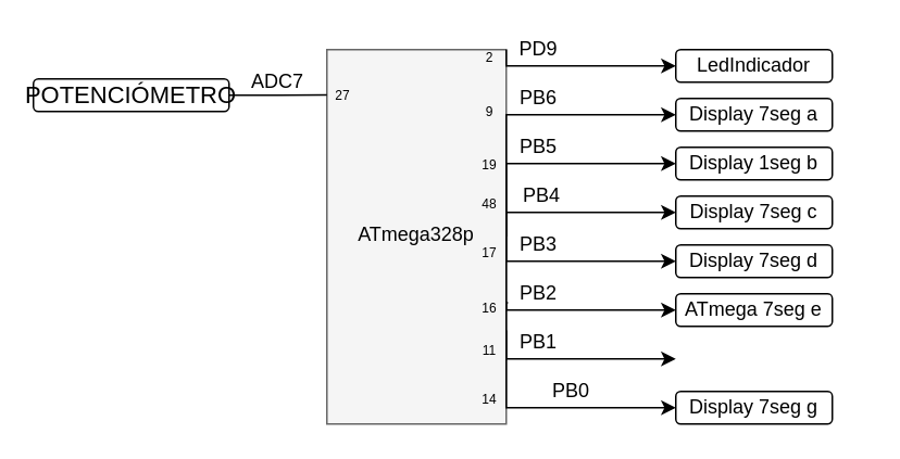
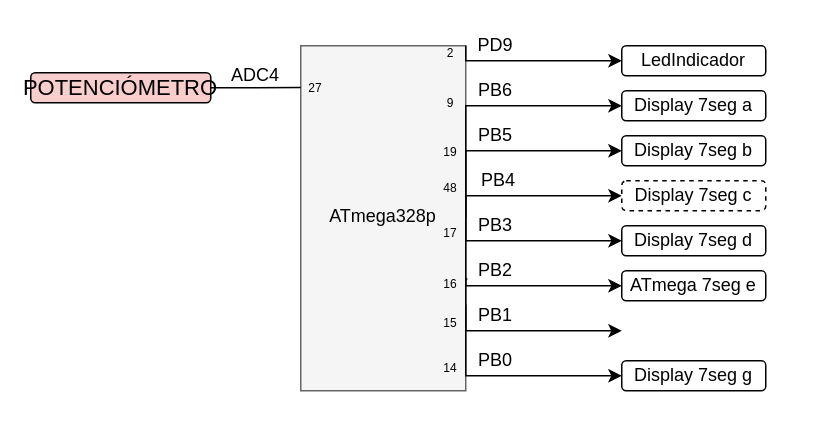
  <mxCell id="0" />
  <mxCell id="1" parent="0" />
  <mxCell id="2" value="" style="group" parent="1" vertex="1" connectable="0"><mxGeometry x="200" y="30" width="330" height="230" as="geometry" /></mxCell>
  <mxCell id="3" value="Display 7seg a" style="rounded=1;whiteSpace=wrap;html=1;" parent="2" vertex="1"><mxGeometry x="214" y="30" width="96" height="20" as="geometry" /></mxCell>
  <mxCell id="4" value="" style="group" parent="2" vertex="1" connectable="0"><mxGeometry width="110" height="230" as="geometry" /></mxCell>
  <mxCell id="5" value="" style="rounded=0;whiteSpace=wrap;html=1;fillColor=#f5f5f5;strokeColor=#666666;fontColor=#333333;" parent="4" vertex="1"><mxGeometry width="110.0" height="230" as="geometry" /></mxCell>
  <mxCell id="6" value="ATmega328p" style="text;html=1;strokeColor=none;fillColor=none;align=center;verticalAlign=middle;whiteSpace=wrap;rounded=0;" parent="4" vertex="1"><mxGeometry x="9.167" y="97.147" width="91.667" height="32.857" as="geometry" /></mxCell>
  <mxCell id="7" value="9" style="text;html=1;strokeColor=none;fillColor=none;align=center;verticalAlign=middle;whiteSpace=wrap;rounded=0;fontSize=8;" parent="4" vertex="1"><mxGeometry x="90" y="32.86" width="20" height="10" as="geometry" /></mxCell>
  <mxCell id="8" value="19" style="text;html=1;strokeColor=none;fillColor=none;align=center;verticalAlign=middle;whiteSpace=wrap;rounded=0;fontSize=8;" parent="4" vertex="1"><mxGeometry x="90" y="65.71" width="20" height="10" as="geometry" /></mxCell>
  <mxCell id="9" value="48" style="text;html=1;strokeColor=none;fillColor=none;align=center;verticalAlign=middle;whiteSpace=wrap;rounded=0;fontSize=8;" parent="4" vertex="1"><mxGeometry x="90" y="90" width="20" height="10" as="geometry" /></mxCell>
  <mxCell id="10" value="17" style="text;html=1;strokeColor=none;fillColor=none;align=center;verticalAlign=middle;whiteSpace=wrap;rounded=0;fontSize=8;" parent="4" vertex="1"><mxGeometry x="90" y="120" width="20" height="10" as="geometry" /></mxCell>
  <mxCell id="11" value="16" style="text;html=1;strokeColor=none;fillColor=none;align=center;verticalAlign=middle;whiteSpace=wrap;rounded=0;fontSize=8;" parent="4" vertex="1"><mxGeometry x="90" y="154.29" width="20" height="10" as="geometry" /></mxCell>
- <mxCell id="12" value="11" style="text;html=1;strokeColor=none;fillColor=none;align=center;verticalAlign=middle;whiteSpace=wrap;rounded=0;fontSize=8;" parent="4" vertex="1"><mxGeometry x="90" y="180" width="20" height="10" as="geometry" /></mxCell>
+ <mxCell id="12" value="15" style="text;html=1;strokeColor=none;fillColor=none;align=center;verticalAlign=middle;whiteSpace=wrap;rounded=0;fontSize=8;" parent="4" vertex="1"><mxGeometry x="90" y="180" width="20" height="10" as="geometry" /></mxCell>
  <mxCell id="13" value="14" style="text;html=1;strokeColor=none;fillColor=none;align=center;verticalAlign=middle;whiteSpace=wrap;rounded=0;fontSize=8;" parent="4" vertex="1"><mxGeometry x="90" y="210" width="20" height="10" as="geometry" /></mxCell>
  <mxCell id="14" value="27" style="text;html=1;strokeColor=none;fillColor=none;align=center;verticalAlign=middle;whiteSpace=wrap;rounded=0;fontSize=8;" parent="4" vertex="1"><mxGeometry x="1.599e-14" y="22.86" width="20" height="10" as="geometry" /></mxCell>
  <mxCell id="15" value="2" style="text;html=1;strokeColor=none;fillColor=none;align=center;verticalAlign=middle;whiteSpace=wrap;rounded=0;fontSize=8;" vertex="1" parent="4"><mxGeometry x="90" width="20" height="10" as="geometry" /></mxCell>
  <mxCell id="16" style="edgeStyle=orthogonalEdgeStyle;rounded=0;orthogonalLoop=1;jettySize=auto;html=1;exitX=1;exitY=0.5;exitDx=0;exitDy=0;entryX=0;entryY=0.5;entryDx=0;entryDy=0;" parent="2" source="5" target="3" edge="1"><mxGeometry relative="1" as="geometry"><Array as="points"><mxPoint x="110" y="40" /></Array></mxGeometry></mxCell>
  <mxCell id="17" style="edgeStyle=orthogonalEdgeStyle;rounded=0;orthogonalLoop=1;jettySize=auto;html=1;exitX=1;exitY=0.5;exitDx=0;exitDy=0;" parent="2" source="5" edge="1"><mxGeometry relative="1" as="geometry"><Array as="points"><mxPoint x="110" y="70" /></Array><mxPoint x="214" y="70.029" as="targetPoint" /></mxGeometry></mxCell>
  <mxCell id="18" style="edgeStyle=orthogonalEdgeStyle;rounded=0;orthogonalLoop=1;jettySize=auto;html=1;exitX=1;exitY=0.5;exitDx=0;exitDy=0;entryX=0;entryY=0.5;entryDx=0;entryDy=0;" parent="2" source="5" edge="1"><mxGeometry relative="1" as="geometry"><Array as="points"><mxPoint x="110" y="100" /></Array><mxPoint x="214" y="100" as="targetPoint" /></mxGeometry></mxCell>
  <mxCell id="19" style="edgeStyle=orthogonalEdgeStyle;rounded=0;orthogonalLoop=1;jettySize=auto;html=1;exitX=1;exitY=0.5;exitDx=0;exitDy=0;entryX=0;entryY=0.5;entryDx=0;entryDy=0;" parent="2" source="5" edge="1"><mxGeometry relative="1" as="geometry"><Array as="points"><mxPoint x="110" y="130" /></Array><mxPoint x="214" y="130" as="targetPoint" /></mxGeometry></mxCell>
  <mxCell id="20" style="edgeStyle=orthogonalEdgeStyle;rounded=0;orthogonalLoop=1;jettySize=auto;html=1;exitX=1.01;exitY=0.676;exitDx=0;exitDy=0;entryX=0;entryY=0.5;entryDx=0;entryDy=0;exitPerimeter=0;" parent="2" source="5" edge="1"><mxGeometry relative="1" as="geometry"><Array as="points"><mxPoint x="110" y="156" /><mxPoint x="110" y="160" /></Array><mxPoint x="214" y="160" as="targetPoint" /></mxGeometry></mxCell>
  <mxCell id="21" style="edgeStyle=orthogonalEdgeStyle;rounded=0;orthogonalLoop=1;jettySize=auto;html=1;exitX=1;exitY=0.75;exitDx=0;exitDy=0;" parent="2" source="5" edge="1"><mxGeometry relative="1" as="geometry"><Array as="points"><mxPoint x="110" y="190" /></Array><mxPoint x="214" y="190.029" as="targetPoint" /></mxGeometry></mxCell>
  <mxCell id="22" style="edgeStyle=orthogonalEdgeStyle;rounded=0;orthogonalLoop=1;jettySize=auto;html=1;exitX=1;exitY=0.5;exitDx=0;exitDy=0;entryX=0;entryY=0.5;entryDx=0;entryDy=0;" parent="2" source="5" edge="1"><mxGeometry relative="1" as="geometry"><Array as="points"><mxPoint x="110" y="220" /></Array><mxPoint x="214" y="220" as="targetPoint" /></mxGeometry></mxCell>
  <mxCell id="23" value="PB4" style="text;html=1;strokeColor=none;fillColor=none;align=center;verticalAlign=middle;whiteSpace=wrap;rounded=0;" parent="2" vertex="1"><mxGeometry x="112" y="80" width="40" height="20" as="geometry" /></mxCell>
  <mxCell id="24" value="PB3" style="text;html=1;strokeColor=none;fillColor=none;align=center;verticalAlign=middle;whiteSpace=wrap;rounded=0;" parent="2" vertex="1"><mxGeometry x="110" y="110" width="40" height="20" as="geometry" /></mxCell>
  <mxCell id="25" value="PB2" style="text;html=1;strokeColor=none;fillColor=none;align=center;verticalAlign=middle;whiteSpace=wrap;rounded=0;" parent="2" vertex="1"><mxGeometry x="110" y="140" width="40" height="20" as="geometry" /></mxCell>
  <mxCell id="26" value="PB1" style="text;html=1;strokeColor=none;fillColor=none;align=center;verticalAlign=middle;whiteSpace=wrap;rounded=0;" parent="2" vertex="1"><mxGeometry x="110" y="170" width="40" height="20" as="geometry" /></mxCell>
- <mxCell id="27" value="PB0" style="text;html=1;strokeColor=none;fillColor=none;align=center;verticalAlign=middle;whiteSpace=wrap;rounded=0;" parent="2" vertex="1"><mxGeometry x="130" y="200" width="40" height="20" as="geometry" /></mxCell>
+ <mxCell id="27" value="PB0" style="text;html=1;strokeColor=none;fillColor=none;align=center;verticalAlign=middle;whiteSpace=wrap;rounded=0;" parent="2" vertex="1"><mxGeometry x="110" y="200" width="40" height="20" as="geometry" /></mxCell>
  <mxCell id="28" value="PB5" style="text;html=1;strokeColor=none;fillColor=none;align=center;verticalAlign=middle;whiteSpace=wrap;rounded=0;" parent="2" vertex="1"><mxGeometry x="110" y="50" width="40" height="20" as="geometry" /></mxCell>
  <mxCell id="29" value="PB6" style="text;html=1;strokeColor=none;fillColor=none;align=center;verticalAlign=middle;whiteSpace=wrap;rounded=0;" parent="2" vertex="1"><mxGeometry x="110" y="20" width="40" height="20" as="geometry" /></mxCell>
- <mxCell id="30" value="Display 1seg b" style="rounded=1;whiteSpace=wrap;html=1;" parent="2" vertex="1"><mxGeometry x="214" y="60" width="96" height="20" as="geometry" /></mxCell>
- <mxCell id="31" value="Display 7seg c" style="rounded=1;whiteSpace=wrap;html=1;" parent="2" vertex="1"><mxGeometry x="214" y="90" width="96" height="20" as="geometry" /></mxCell>
+ <mxCell id="30" value="Display 7seg b" style="rounded=1;whiteSpace=wrap;html=1;" parent="2" vertex="1"><mxGeometry x="214" y="60" width="96" height="20" as="geometry" /></mxCell>
+ <mxCell id="31" value="Display 7seg c" style="rounded=1;whiteSpace=wrap;html=1;dashed=1;" parent="2" vertex="1"><mxGeometry x="214" y="90" width="96" height="20" as="geometry" /></mxCell>
  <mxCell id="32" value="Display 7seg d" style="rounded=1;whiteSpace=wrap;html=1;" parent="2" vertex="1"><mxGeometry x="214" y="120" width="96" height="20" as="geometry" /></mxCell>
  <mxCell id="33" value="ATmega 7seg e" style="rounded=1;whiteSpace=wrap;html=1;" parent="2" vertex="1"><mxGeometry x="214" y="150" width="96" height="20" as="geometry" /></mxCell>
  <mxCell id="34" value="LedIndicador" style="rounded=1;whiteSpace=wrap;html=1;" vertex="1" parent="2"><mxGeometry x="214" width="96" height="20" as="geometry" /></mxCell>
  <mxCell id="35" style="edgeStyle=orthogonalEdgeStyle;rounded=0;orthogonalLoop=1;jettySize=auto;html=1;exitX=1;exitY=0;exitDx=0;exitDy=0;entryX=0;entryY=0.5;entryDx=0;entryDy=0;" edge="1" parent="2" source="5" target="34"><mxGeometry relative="1" as="geometry"><Array as="points"><mxPoint x="110" y="10" /></Array></mxGeometry></mxCell>
  <mxCell id="36" value="PD9" style="text;html=1;strokeColor=none;fillColor=none;align=center;verticalAlign=middle;whiteSpace=wrap;rounded=0;" vertex="1" parent="2"><mxGeometry x="110" y="-10" width="40" height="20" as="geometry" /></mxCell>
  <mxCell id="37" style="edgeStyle=orthogonalEdgeStyle;rounded=0;orthogonalLoop=1;jettySize=auto;html=1;exitX=1;exitY=0.5;exitDx=0;exitDy=0;entryX=0;entryY=0.5;entryDx=0;entryDy=0;endArrow=none;" parent="1" source="38" target="14" edge="1"><mxGeometry relative="1" as="geometry" /></mxCell>
- <mxCell id="38" value="&lt;span style=&quot;font-size: 11.0pt ; line-height: 107% ; font-family: &amp;#34;calibri&amp;#34; , sans-serif&quot;&gt;POTENCIÓMETRO&lt;/span&gt;" style="rounded=1;whiteSpace=wrap;html=1;" parent="1" vertex="1"><mxGeometry x="20" y="48" width="120" height="20" as="geometry" /></mxCell>
- <mxCell id="39" value="ADC7" style="text;html=1;strokeColor=none;fillColor=none;align=center;verticalAlign=middle;whiteSpace=wrap;rounded=0;" parent="1" vertex="1"><mxGeometry x="150" y="40" width="40" height="20" as="geometry" /></mxCell>
+ <mxCell id="38" value="&lt;span style=&quot;font-size: 11.0pt ; line-height: 107% ; font-family: &amp;#34;calibri&amp;#34; , sans-serif&quot;&gt;POTENCIÓMETRO&lt;/span&gt;" style="rounded=1;whiteSpace=wrap;html=1;fillColor=#f8cecc;" parent="1" vertex="1"><mxGeometry x="20" y="48" width="120" height="20" as="geometry" /></mxCell>
+ <mxCell id="39" value="ADC4" style="text;html=1;strokeColor=none;fillColor=none;align=center;verticalAlign=middle;whiteSpace=wrap;rounded=0;" parent="1" vertex="1"><mxGeometry x="150" y="40" width="40" height="20" as="geometry" /></mxCell>
  <mxCell id="40" value="Display 7seg g" style="rounded=1;whiteSpace=wrap;html=1;" parent="1" vertex="1"><mxGeometry x="414" y="240" width="96" height="20" as="geometry" /></mxCell>
